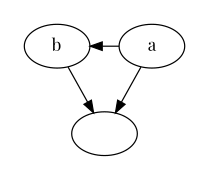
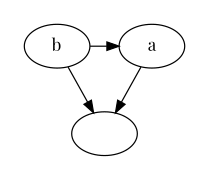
  digraph {
    fontname="Playfair Display"
    node [fontcolor=black fontname="Playfair Display"]
    edge [fontname="Playfair Display"]
    b
    a
    c [fontcolor=white]
    subgraph cluster_1 {
      style=invis
      b
    }
    subgraph cluster_2 {
      style=invis
      a
    }
    subgraph cluster_3 {
      style=invis
      c
    }
    b -> c
-   a -> b
+   b -> a
    a -> c
  }
